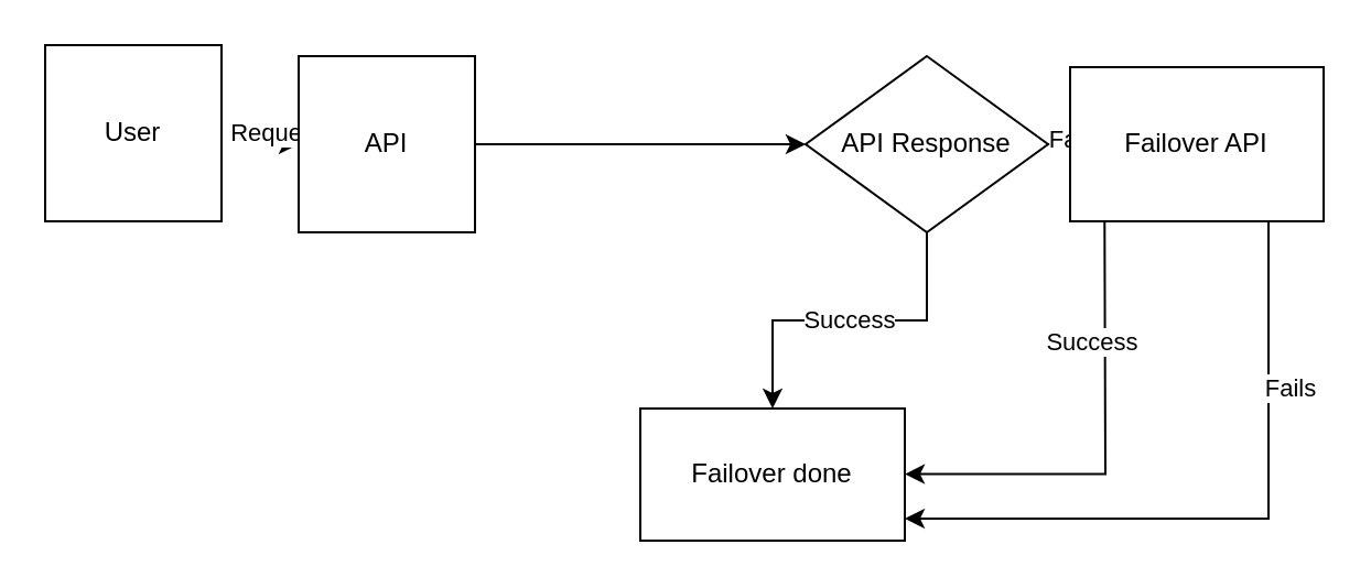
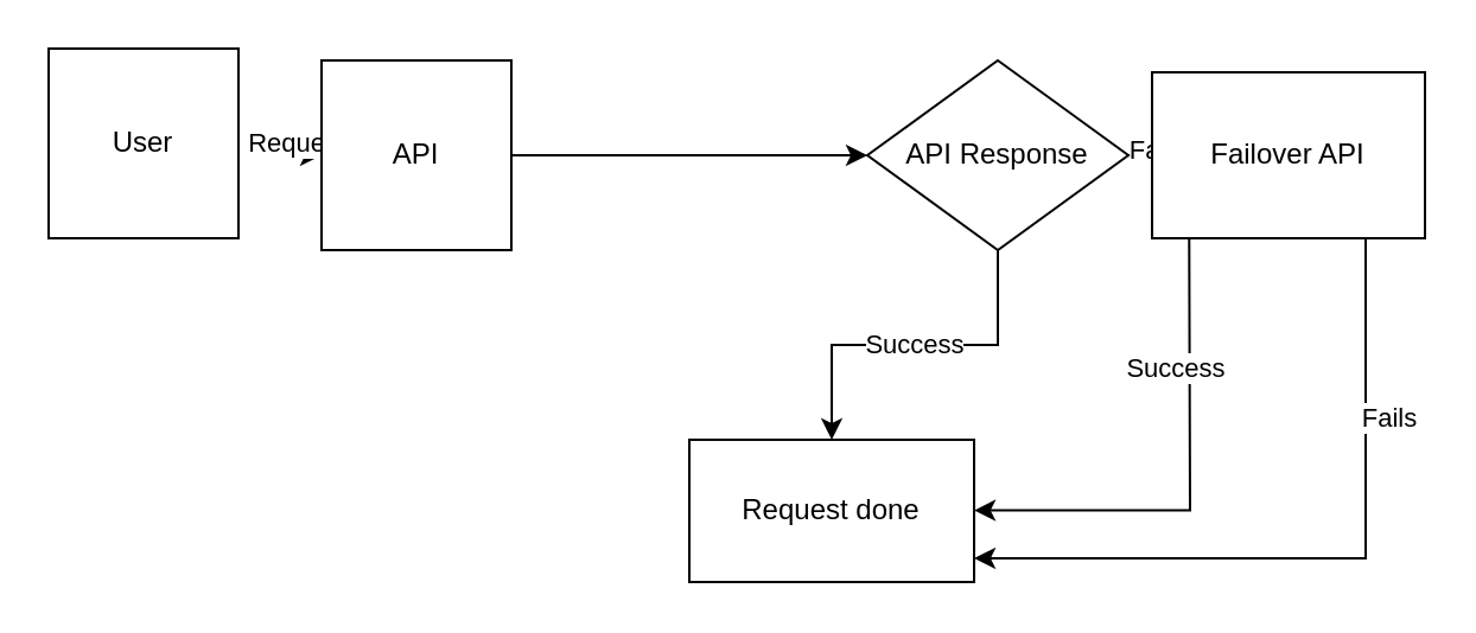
  <mxCell id="0" />
  <mxCell id="1" parent="0" />
  <mxCell id="2" value="1 Request" style="edgeStyle=orthogonalEdgeStyle;rounded=0;orthogonalLoop=1;jettySize=auto;html=1;" parent="1" source="3" target="5" edge="1"><mxGeometry relative="1" as="geometry" /></mxCell>
  <mxCell id="3" value="User" style="whiteSpace=wrap;html=1;aspect=fixed;" parent="1" vertex="1"><mxGeometry x="20" y="20" width="80" height="80" as="geometry" /></mxCell>
  <mxCell id="4" value="" style="edgeStyle=orthogonalEdgeStyle;rounded=0;orthogonalLoop=1;jettySize=auto;html=1;" parent="1" source="5" target="9" edge="1"><mxGeometry relative="1" as="geometry" /></mxCell>
  <mxCell id="5" value="API" style="whiteSpace=wrap;html=1;aspect=fixed;" parent="1" vertex="1"><mxGeometry x="135" y="25" width="80" height="80" as="geometry" /></mxCell>
  <mxCell id="6" value="" style="edgeStyle=orthogonalEdgeStyle;rounded=0;orthogonalLoop=1;jettySize=auto;html=1;" parent="1" source="9" target="12" edge="1"><mxGeometry relative="1" as="geometry" /></mxCell>
  <mxCell id="7" value="Fails" style="edgeLabel;html=1;align=center;verticalAlign=middle;resizable=0;points=[];" parent="6" vertex="1" connectable="0"><mxGeometry x="-0.181" y="-3" relative="1" as="geometry"><mxPoint as="offset" /></mxGeometry></mxCell>
  <mxCell id="8" value="Success" style="edgeStyle=orthogonalEdgeStyle;rounded=0;orthogonalLoop=1;jettySize=auto;html=1;" parent="1" source="9" target="13" edge="1"><mxGeometry relative="1" as="geometry" /></mxCell>
  <mxCell id="9" value="API Response" style="rhombus;whiteSpace=wrap;html=1;" parent="1" vertex="1"><mxGeometry x="365" y="25" width="110" height="80" as="geometry" /></mxCell>
  <mxCell id="10" value="" style="edgeStyle=orthogonalEdgeStyle;rounded=0;orthogonalLoop=1;jettySize=auto;html=1;" parent="1" source="12" target="13" edge="1"><mxGeometry relative="1" as="geometry"><Array as="points"><mxPoint x="575" y="235" /></Array></mxGeometry></mxCell>
  <mxCell id="11" value="Fails" style="edgeLabel;html=1;align=center;verticalAlign=middle;resizable=0;points=[];" parent="10" vertex="1" connectable="0"><mxGeometry x="0.081" y="-2" relative="1" as="geometry"><mxPoint x="36" y="-58" as="offset" /></mxGeometry></mxCell>
  <mxCell id="12" value="Failover API" style="whiteSpace=wrap;html=1;" parent="1" vertex="1"><mxGeometry x="485" y="30" width="115" height="70" as="geometry" /></mxCell>
- <mxCell id="13" value="Failover done" style="whiteSpace=wrap;html=1;" parent="1" vertex="1"><mxGeometry x="290" y="185" width="120" height="60" as="geometry" /></mxCell>
+ <mxCell id="13" value="Request done" style="whiteSpace=wrap;html=1;" parent="1" vertex="1"><mxGeometry x="290" y="185" width="120" height="60" as="geometry" /></mxCell>
  <mxCell id="14" value="" style="endArrow=classic;html=1;rounded=0;exitX=0.136;exitY=1.003;exitDx=0;exitDy=0;exitPerimeter=0;" parent="1" edge="1"><mxGeometry width="50" height="50" relative="1" as="geometry"><mxPoint x="500.64" y="100" as="sourcePoint" /><mxPoint x="410" y="214.79" as="targetPoint" /><Array as="points"><mxPoint x="501" y="214.79" /></Array></mxGeometry></mxCell>
  <mxCell id="15" value="Success" style="edgeLabel;html=1;align=center;verticalAlign=middle;resizable=0;points=[];" parent="14" vertex="1" connectable="0"><mxGeometry x="0.367" y="-3" relative="1" as="geometry"><mxPoint x="20" y="-57" as="offset" /></mxGeometry></mxCell>
